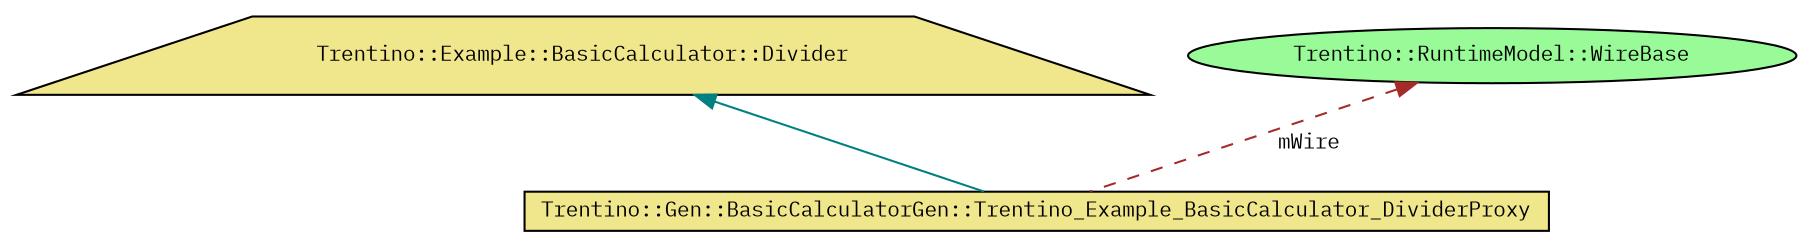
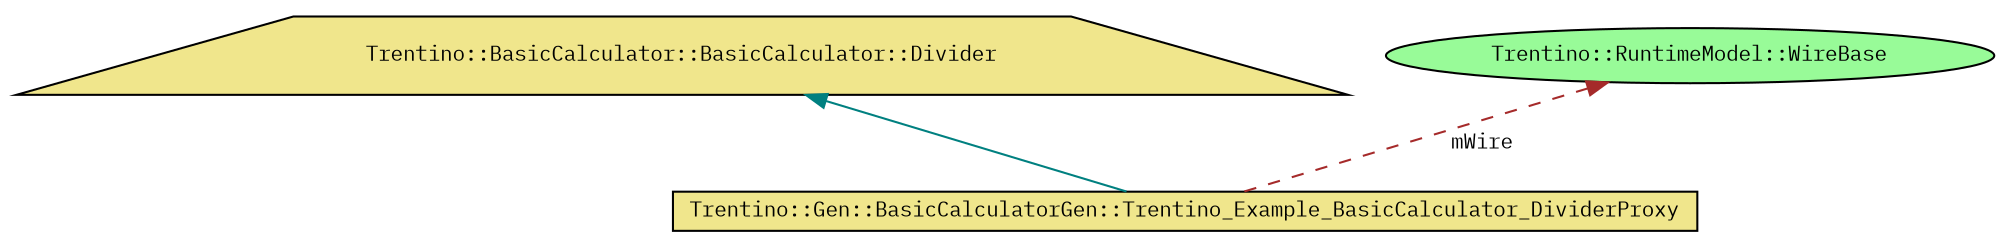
  digraph {
    fontname="IBM Plex Mono"
    node [color=black fillcolor=khaki fontname="IBM Plex Mono" fontsize=10 style=filled]
    edge [dir=back fontname="IBM Plex Mono" fontsize=10 labelfontname=Helvetica labelfontsize=10]
    n1 [fontcolor=black height=0.2 label="Trentino::Gen::BasicCalculatorGen::Trentino_Example_BasicCalculator_DividerProxy" shape=box width=0.4]
-   n2 [height=0.2 label="Trentino::Example::BasicCalculator::Divider" shape=trapezium width=0.4]
+   n2 [height=0.2 label="Trentino::BasicCalculator::BasicCalculator::Divider" shape=trapezium width=0.4]
    n3 [fillcolor=palegreen height=0.2 label="Trentino::RuntimeModel::WireBase" shape=ellipse width=0.4]
    n2 -> n1 [color=teal style=solid]
    n3 -> n1 [color=brown label=" mWire" style=dashed]
  }
